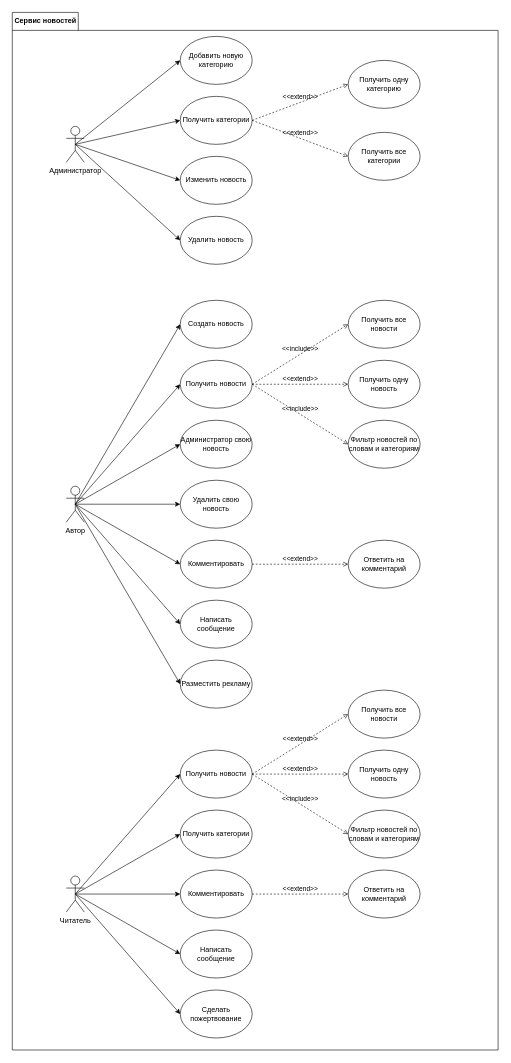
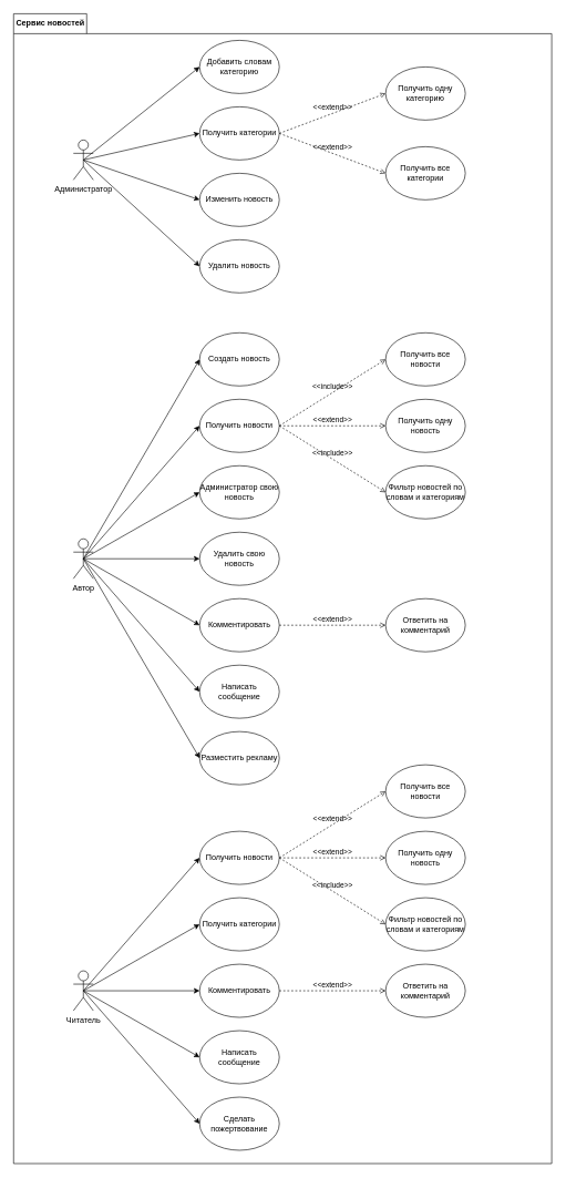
  <mxCell id="0" />
  <mxCell id="1" parent="0" />
  <mxCell id="2" value="Сервис новостей" style="shape=folder;fontStyle=1;tabWidth=110;tabHeight=30;tabPosition=left;html=1;boundedLbl=1;labelInHeader=1;container=1;collapsible=0;recursiveResize=0;" parent="1" vertex="1"><mxGeometry width="810" height="1730" as="geometry" x="20" y="20" /></mxCell>
  <mxCell id="3" style="edgeStyle=none;rounded=0;orthogonalLoop=1;jettySize=auto;html=1;exitX=0.5;exitY=0.5;exitDx=0;exitDy=0;exitPerimeter=0;entryX=0;entryY=0.5;entryDx=0;entryDy=0;" parent="1" source="7" target="16" edge="1"><mxGeometry relative="1" as="geometry" /></mxCell>
  <mxCell id="4" style="edgeStyle=none;rounded=0;orthogonalLoop=1;jettySize=auto;html=1;exitX=0.5;exitY=0.5;exitDx=0;exitDy=0;exitPerimeter=0;entryX=0;entryY=0.5;entryDx=0;entryDy=0;" parent="1" source="7" target="17" edge="1"><mxGeometry relative="1" as="geometry" /></mxCell>
  <mxCell id="5" style="edgeStyle=none;rounded=0;orthogonalLoop=1;jettySize=auto;html=1;exitX=0.5;exitY=0.5;exitDx=0;exitDy=0;exitPerimeter=0;entryX=0;entryY=0.5;entryDx=0;entryDy=0;" parent="1" source="7" target="23" edge="1"><mxGeometry relative="1" as="geometry" /></mxCell>
  <mxCell id="6" style="edgeStyle=none;rounded=0;orthogonalLoop=1;jettySize=auto;html=1;exitX=0.5;exitY=0.5;exitDx=0;exitDy=0;exitPerimeter=0;entryX=0;entryY=0.5;entryDx=0;entryDy=0;" parent="1" source="7" target="41" edge="1"><mxGeometry relative="1" as="geometry" /></mxCell>
  <mxCell id="7" value="Администратор" style="shape=umlActor;verticalLabelPosition=bottom;verticalAlign=top;html=1;outlineConnect=0;" parent="1" vertex="1"><mxGeometry x="110" y="210" width="30" height="60" as="geometry" /></mxCell>
  <mxCell id="8" style="edgeStyle=none;rounded=0;orthogonalLoop=1;jettySize=auto;html=1;exitX=0.5;exitY=0.5;exitDx=0;exitDy=0;exitPerimeter=0;entryX=0;entryY=0.5;entryDx=0;entryDy=0;" parent="1" source="12" target="20" edge="1"><mxGeometry relative="1" as="geometry" /></mxCell>
  <mxCell id="9" style="edgeStyle=none;rounded=0;orthogonalLoop=1;jettySize=auto;html=1;exitX=0.5;exitY=0.5;exitDx=0;exitDy=0;exitPerimeter=0;entryX=0;entryY=0.5;entryDx=0;entryDy=0;" parent="1" source="12" target="22" edge="1"><mxGeometry relative="1" as="geometry" /></mxCell>
  <mxCell id="10" style="edgeStyle=none;rounded=0;orthogonalLoop=1;jettySize=auto;html=1;entryX=0;entryY=0.5;entryDx=0;entryDy=0;exitX=0.5;exitY=0.5;exitDx=0;exitDy=0;exitPerimeter=0;" parent="1" source="12" target="18" edge="1"><mxGeometry relative="1" as="geometry"><mxPoint x="160" y="690" as="sourcePoint" /></mxGeometry></mxCell>
  <mxCell id="11" style="edgeStyle=none;rounded=0;orthogonalLoop=1;jettySize=auto;html=1;exitX=0.5;exitY=0.5;exitDx=0;exitDy=0;exitPerimeter=0;entryX=0;entryY=0.5;entryDx=0;entryDy=0;" parent="1" source="12" target="24" edge="1"><mxGeometry relative="1" as="geometry" /></mxCell>
  <mxCell id="12" value="Автор" style="shape=umlActor;verticalLabelPosition=bottom;verticalAlign=top;html=1;outlineConnect=0;" parent="1" vertex="1"><mxGeometry x="110" y="810" width="30" height="60" as="geometry" /></mxCell>
  <mxCell id="13" style="rounded=0;orthogonalLoop=1;jettySize=auto;html=1;exitX=0.5;exitY=0.5;exitDx=0;exitDy=0;exitPerimeter=0;entryX=0;entryY=0.5;entryDx=0;entryDy=0;" parent="1" source="15" target="19" edge="1"><mxGeometry relative="1" as="geometry" /></mxCell>
  <mxCell id="14" style="rounded=0;orthogonalLoop=1;jettySize=auto;html=1;exitX=0.5;exitY=0.5;exitDx=0;exitDy=0;exitPerimeter=0;entryX=0;entryY=0.5;entryDx=0;entryDy=0;" parent="1" source="15" target="21" edge="1"><mxGeometry relative="1" as="geometry" /></mxCell>
  <mxCell id="15" value="Читатель&lt;br&gt;" style="shape=umlActor;verticalLabelPosition=bottom;verticalAlign=top;html=1;outlineConnect=0;" parent="1" vertex="1"><mxGeometry x="110" y="1460" width="30" height="60" as="geometry" /></mxCell>
  <mxCell id="16" value="Удалить новость" style="ellipse;whiteSpace=wrap;html=1;" parent="1" vertex="1"><mxGeometry x="300" y="360" width="120" height="80" as="geometry" /></mxCell>
  <mxCell id="17" value="Получить категории" style="ellipse;whiteSpace=wrap;html=1;" parent="1" vertex="1"><mxGeometry x="300" y="160" width="120" height="80" as="geometry" /></mxCell>
  <mxCell id="18" value="Получить новости" style="ellipse;whiteSpace=wrap;html=1;" parent="1" vertex="1"><mxGeometry x="300" y="600" width="120" height="80" as="geometry" /></mxCell>
  <mxCell id="19" value="Получить новости" style="ellipse;whiteSpace=wrap;html=1;" parent="1" vertex="1"><mxGeometry x="300" y="1250" width="120" height="80" as="geometry" /></mxCell>
  <mxCell id="20" value="Создать новость" style="ellipse;whiteSpace=wrap;html=1;" parent="1" vertex="1"><mxGeometry x="300" y="500" width="120" height="80" as="geometry" /></mxCell>
  <mxCell id="21" value="Получить категории" style="ellipse;whiteSpace=wrap;html=1;" parent="1" vertex="1"><mxGeometry x="300" y="1350" width="120" height="80" as="geometry" /></mxCell>
  <mxCell id="22" value="Удалить свою новость" style="ellipse;whiteSpace=wrap;html=1;" parent="1" vertex="1"><mxGeometry x="300" y="800" width="120" height="80" as="geometry" /></mxCell>
  <mxCell id="23" value="Изменить новость" style="ellipse;whiteSpace=wrap;html=1;" parent="1" vertex="1"><mxGeometry x="300" y="260" width="120" height="80" as="geometry" /></mxCell>
  <mxCell id="24" value="Администратор свою новость" style="ellipse;whiteSpace=wrap;html=1;" parent="1" vertex="1"><mxGeometry x="300" y="700" width="120" height="80" as="geometry" /></mxCell>
  <mxCell id="25" value="&lt;span&gt;Получить одну новость&lt;/span&gt;" style="ellipse;whiteSpace=wrap;html=1;" parent="1" vertex="1"><mxGeometry x="580" y="1250" width="120" height="80" as="geometry" /></mxCell>
  <mxCell id="26" value="&lt;span&gt;Получить одну новость&lt;/span&gt;" style="ellipse;whiteSpace=wrap;html=1;" parent="1" vertex="1"><mxGeometry x="580" y="600" width="120" height="80" as="geometry" /></mxCell>
  <mxCell id="27" value="Получить одну категорию" style="ellipse;whiteSpace=wrap;html=1;" parent="1" vertex="1"><mxGeometry x="580" y="100" width="120" height="80" as="geometry" /></mxCell>
  <mxCell id="28" value="&lt;span&gt;Получить все категории&lt;/span&gt;" style="ellipse;whiteSpace=wrap;html=1;" parent="1" vertex="1"><mxGeometry x="580" y="220" width="120" height="80" as="geometry" /></mxCell>
  <mxCell id="29" value="&lt;span&gt;Получить все новости&lt;/span&gt;" style="ellipse;whiteSpace=wrap;html=1;" parent="1" vertex="1"><mxGeometry x="580" y="1150" width="120" height="80" as="geometry" /></mxCell>
  <mxCell id="30" value="&lt;span&gt;Получить все новости&lt;/span&gt;" style="ellipse;whiteSpace=wrap;html=1;" parent="1" vertex="1"><mxGeometry x="580" y="500" width="120" height="80" as="geometry" /></mxCell>
  <mxCell id="31" value="&lt;span&gt;Фильтр новостей по словам и категориям&lt;br&gt;&lt;/span&gt;" style="ellipse;whiteSpace=wrap;html=1;" parent="1" vertex="1"><mxGeometry x="580" y="700" width="120" height="80" as="geometry" /></mxCell>
  <mxCell id="32" value="&amp;lt;&amp;lt;extend&amp;gt;&amp;gt;" style="html=1;verticalAlign=bottom;labelBackgroundColor=none;endArrow=open;endFill=0;dashed=1;rounded=0;exitX=1;exitY=0.5;exitDx=0;exitDy=0;entryX=0;entryY=0.5;entryDx=0;entryDy=0;" parent="1" source="17" target="28" edge="1"><mxGeometry width="160" relative="1" as="geometry"><mxPoint x="440" y="230" as="sourcePoint" /><mxPoint x="590" y="349.5" as="targetPoint" /></mxGeometry></mxCell>
  <mxCell id="33" value="&amp;lt;&amp;lt;extend&amp;gt;&amp;gt;" style="html=1;verticalAlign=bottom;labelBackgroundColor=none;endArrow=open;endFill=0;dashed=1;rounded=0;exitX=1;exitY=0.5;exitDx=0;exitDy=0;entryX=0;entryY=0.5;entryDx=0;entryDy=0;" parent="1" source="17" target="27" edge="1"><mxGeometry width="160" relative="1" as="geometry"><mxPoint x="430" y="229.5" as="sourcePoint" /><mxPoint x="590" y="229.5" as="targetPoint" /></mxGeometry></mxCell>
  <mxCell id="34" value="Фильтр новостей по словам и категориям" style="ellipse;whiteSpace=wrap;html=1;" parent="1" vertex="1"><mxGeometry x="580" y="1350" width="120" height="80" as="geometry" /></mxCell>
  <mxCell id="35" value="&amp;lt;&amp;lt;extend&amp;gt;&amp;gt;" style="html=1;verticalAlign=bottom;labelBackgroundColor=none;endArrow=open;endFill=0;dashed=1;rounded=0;exitX=1;exitY=0.5;exitDx=0;exitDy=0;entryX=0;entryY=0.5;entryDx=0;entryDy=0;" parent="1" source="18" target="26" edge="1"><mxGeometry width="160" relative="1" as="geometry"><mxPoint x="440" y="840" as="sourcePoint" /><mxPoint x="600" y="840" as="targetPoint" /></mxGeometry></mxCell>
  <mxCell id="36" value="&amp;lt;&amp;lt;extend&amp;gt;&amp;gt;" style="html=1;verticalAlign=bottom;labelBackgroundColor=none;endArrow=open;endFill=0;dashed=1;rounded=0;entryX=0;entryY=0.5;entryDx=0;entryDy=0;exitX=1;exitY=0.5;exitDx=0;exitDy=0;" parent="1" source="19" target="29" edge="1"><mxGeometry width="160" relative="1" as="geometry"><mxPoint x="430" y="1259.5" as="sourcePoint" /><mxPoint x="590" y="1259.5" as="targetPoint" /></mxGeometry></mxCell>
  <mxCell id="37" value="&amp;lt;&amp;lt;extend&amp;gt;&amp;gt;" style="html=1;verticalAlign=bottom;labelBackgroundColor=none;endArrow=open;endFill=0;dashed=1;rounded=0;exitX=1;exitY=0.5;exitDx=0;exitDy=0;entryX=0;entryY=0.5;entryDx=0;entryDy=0;" parent="1" source="19" target="25" edge="1"><mxGeometry width="160" relative="1" as="geometry"><mxPoint x="430" y="1259.5" as="sourcePoint" /><mxPoint x="590" y="1259.5" as="targetPoint" /></mxGeometry></mxCell>
  <mxCell id="38" value="&amp;lt;&amp;lt;include&amp;gt;&amp;gt;" style="html=1;verticalAlign=bottom;labelBackgroundColor=none;endArrow=open;endFill=0;dashed=1;rounded=0;entryX=0;entryY=0.5;entryDx=0;entryDy=0;exitX=1;exitY=0.5;exitDx=0;exitDy=0;" parent="1" source="18" target="30" edge="1"><mxGeometry width="160" relative="1" as="geometry"><mxPoint x="430" y="830" as="sourcePoint" /><mxPoint x="590" y="589.5" as="targetPoint" /></mxGeometry></mxCell>
  <mxCell id="39" value="&amp;lt;&amp;lt;include&amp;gt;&amp;gt;" style="html=1;verticalAlign=bottom;labelBackgroundColor=none;endArrow=open;endFill=0;dashed=1;rounded=0;entryX=0;entryY=0.5;entryDx=0;entryDy=0;exitX=1;exitY=0.5;exitDx=0;exitDy=0;" parent="1" source="18" target="31" edge="1"><mxGeometry width="160" relative="1" as="geometry"><mxPoint x="430" y="830" as="sourcePoint" /><mxPoint x="530" y="580" as="targetPoint" /></mxGeometry></mxCell>
  <mxCell id="40" value="&amp;lt;&amp;lt;include&amp;gt;&amp;gt;" style="html=1;verticalAlign=bottom;labelBackgroundColor=none;endArrow=open;endFill=0;dashed=1;rounded=0;entryX=0;entryY=0.5;entryDx=0;entryDy=0;exitX=1;exitY=0.5;exitDx=0;exitDy=0;" parent="1" source="19" target="34" edge="1"><mxGeometry width="160" relative="1" as="geometry"><mxPoint x="430" y="1260" as="sourcePoint" /><mxPoint x="550" y="1360" as="targetPoint" /></mxGeometry></mxCell>
- <mxCell id="41" value="Добавить новую категорию" style="ellipse;whiteSpace=wrap;html=1;" parent="1" vertex="1"><mxGeometry x="300" y="60" width="120" height="80" as="geometry" /></mxCell>
+ <mxCell id="41" value="Добавить словам категорию" style="ellipse;whiteSpace=wrap;html=1;" parent="1" vertex="1"><mxGeometry x="300" y="60" width="120" height="80" as="geometry" /></mxCell>
  <mxCell id="42" value="Разместить рекламу" style="ellipse;whiteSpace=wrap;html=1;" vertex="1" parent="1"><mxGeometry x="300" y="1100" width="120" height="80" as="geometry" /></mxCell>
  <mxCell id="43" value="" style="endArrow=classic;html=1;rounded=0;exitX=0.5;exitY=0.5;exitDx=0;exitDy=0;exitPerimeter=0;entryX=0;entryY=0.5;entryDx=0;entryDy=0;" edge="1" parent="1" source="12" target="42"><mxGeometry width="50" height="50" relative="1" as="geometry"><mxPoint x="450" y="930" as="sourcePoint" /><mxPoint x="500" y="880" as="targetPoint" /></mxGeometry></mxCell>
  <mxCell id="44" value="Сделать пожертвование" style="ellipse;whiteSpace=wrap;html=1;" vertex="1" parent="1"><mxGeometry x="300" y="1650" width="120" height="80" as="geometry" /></mxCell>
  <mxCell id="45" value="" style="endArrow=classic;html=1;rounded=0;exitX=0.5;exitY=0.5;exitDx=0;exitDy=0;exitPerimeter=0;entryX=0;entryY=0.5;entryDx=0;entryDy=0;" edge="1" parent="1" source="15" target="44"><mxGeometry width="50" height="50" relative="1" as="geometry"><mxPoint x="160" y="1270" as="sourcePoint" /><mxPoint x="210" y="1220" as="targetPoint" /></mxGeometry></mxCell>
  <mxCell id="46" value="Комментировать" style="ellipse;whiteSpace=wrap;html=1;" vertex="1" parent="1"><mxGeometry x="300" y="1450" width="120" height="80" as="geometry" /></mxCell>
  <mxCell id="47" value="" style="endArrow=classic;html=1;rounded=0;entryX=0;entryY=0.5;entryDx=0;entryDy=0;exitX=0.5;exitY=0.5;exitDx=0;exitDy=0;exitPerimeter=0;" edge="1" parent="1" source="15" target="46"><mxGeometry width="50" height="50" relative="1" as="geometry"><mxPoint x="140" y="1390" as="sourcePoint" /><mxPoint x="210.711" y="1340" as="targetPoint" /></mxGeometry></mxCell>
  <mxCell id="48" value="Комментировать" style="ellipse;whiteSpace=wrap;html=1;" vertex="1" parent="1"><mxGeometry x="300" y="900" width="120" height="80" as="geometry" /></mxCell>
  <mxCell id="49" value="" style="endArrow=classic;html=1;rounded=0;exitX=0.5;exitY=0.5;exitDx=0;exitDy=0;exitPerimeter=0;entryX=0;entryY=0.5;entryDx=0;entryDy=0;" edge="1" parent="1" source="12" target="48"><mxGeometry width="50" height="50" relative="1" as="geometry"><mxPoint x="110" y="910" as="sourcePoint" /><mxPoint x="160" y="860" as="targetPoint" /></mxGeometry></mxCell>
  <mxCell id="50" value="&amp;lt;&amp;lt;extend&amp;gt;&amp;gt;" style="html=1;verticalAlign=bottom;labelBackgroundColor=none;endArrow=open;endFill=0;dashed=1;rounded=0;exitX=1;exitY=0.5;exitDx=0;exitDy=0;" edge="1" parent="1" source="48" target="51"><mxGeometry width="160" relative="1" as="geometry"><mxPoint x="480" y="1090" as="sourcePoint" /><mxPoint x="540" y="990" as="targetPoint" /></mxGeometry></mxCell>
  <mxCell id="51" value="Ответить на комментарий" style="ellipse;whiteSpace=wrap;html=1;" vertex="1" parent="1"><mxGeometry x="580" y="900" width="120" height="80" as="geometry" /></mxCell>
  <mxCell id="52" value="&amp;lt;&amp;lt;extend&amp;gt;&amp;gt;" style="html=1;verticalAlign=bottom;labelBackgroundColor=none;endArrow=open;endFill=0;dashed=1;rounded=0;exitX=1;exitY=0.5;exitDx=0;exitDy=0;" edge="1" parent="1" target="53" source="46"><mxGeometry width="160" relative="1" as="geometry"><mxPoint x="450" y="1510" as="sourcePoint" /><mxPoint x="600" y="1570" as="targetPoint" /></mxGeometry></mxCell>
  <mxCell id="53" value="Ответить на комментарий" style="ellipse;whiteSpace=wrap;html=1;" vertex="1" parent="1"><mxGeometry x="580" y="1450" width="120" height="80" as="geometry" /></mxCell>
  <mxCell id="54" value="Написать сообщение" style="ellipse;whiteSpace=wrap;html=1;" vertex="1" parent="1"><mxGeometry x="300" y="1000" width="120" height="80" as="geometry" /></mxCell>
  <mxCell id="55" value="" style="endArrow=classic;html=1;rounded=0;entryX=0;entryY=0.5;entryDx=0;entryDy=0;exitX=0.5;exitY=0.5;exitDx=0;exitDy=0;exitPerimeter=0;" edge="1" parent="1" source="12" target="54"><mxGeometry width="50" height="50" relative="1" as="geometry"><mxPoint x="130" y="690" as="sourcePoint" /><mxPoint x="130" y="870" as="targetPoint" /></mxGeometry></mxCell>
  <mxCell id="56" value="Написать сообщение" style="ellipse;whiteSpace=wrap;html=1;" vertex="1" parent="1"><mxGeometry x="300" y="1550" width="120" height="80" as="geometry" /></mxCell>
  <mxCell id="57" value="" style="endArrow=classic;html=1;rounded=0;entryX=0;entryY=0.5;entryDx=0;entryDy=0;exitX=0.5;exitY=0.5;exitDx=0;exitDy=0;exitPerimeter=0;" edge="1" parent="1" target="56" source="15"><mxGeometry width="50" height="50" relative="1" as="geometry"><mxPoint x="150" y="1380" as="sourcePoint" /><mxPoint x="150" y="1560" as="targetPoint" /></mxGeometry></mxCell>
